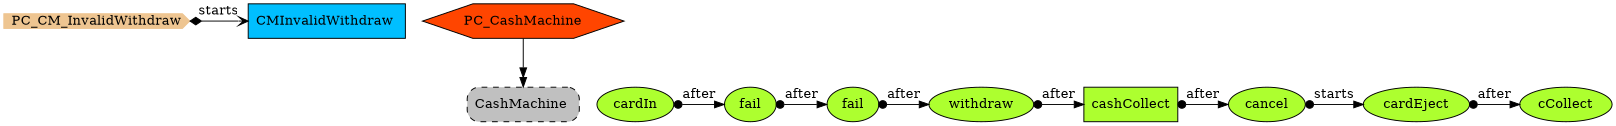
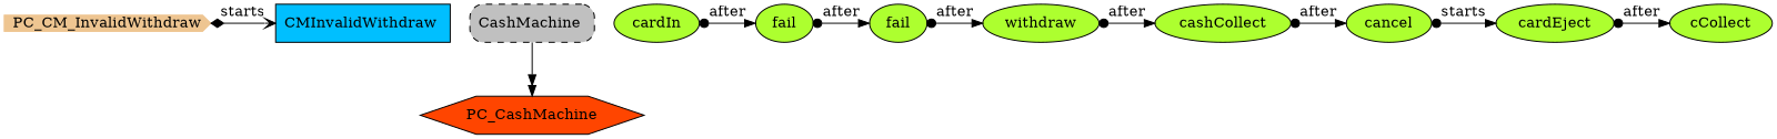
  digraph {
    node [shape=ellipse style=filled fillcolor=greenyellow]
    edge [arrowtail=dot dir=both]
    n1 [color=burlywood2 height=.2 label=PC_CM_InvalidWithdraw shape=cds width=.2 fillcolor=""]
    n2 [fillcolor=deepskyblue label="CMInvalidWithdraw " shape=box]
    n3 [fillcolor=gray label="CashMachine " shape=rectangle style="rounded,filled,dashed"]
    n4 [label=cCollect]
    n5 [label=cardEject]
    n6 [label=cancel]
-   n7 [label=cashCollect shape=box]
+   n7 [label=cashCollect]
    n8 [label=withdraw]
    n9 [label=fail]
    n10 [label=fail]
    n11 [label=cardIn]
    n12 [fillcolor=orangered label=PC_CashMachine shape=hexagon]
    subgraph sub_1 {
      rank=min
      n1
      n2
    }
    subgraph sub_2 {
      rank=same
      n3
      n4
      n5
      n6
      n7
      n8
      n9
      n10
      n11
    }
    subgraph sub_3 {
      rank=same
      n3
      n4
      n5
      n6
      n7
      n8
      n9
      n10
    }
    subgraph sub_4 {
      rank=same
      n3
      n4
      n5
      n6
      n7
      n8
      n9
    }
    subgraph sub_5 {
      rank=same
      n3
      n4
      n5
      n6
      n7
      n8
    }
    subgraph sub_6 {
      rank=same
      n3
      n4
      n5
      n6
      n7
    }
    subgraph sub_7 {
      rank=same
      n3
      n4
      n5
      n6
    }
    subgraph sub_8 {
      rank=same
      n3
      n4
      n5
    }
    subgraph sub_9 {
      rank=same
      n3
      n4
    }
    n1 -> n2 [arrowhead=open arrowtail=diamond label=starts]
-   n12 -> n3 [arrowhead=normalnormal label=" " arrowtail="" dir=""]
+   n3 -> n12 [arrowhead=normalnormal label=" " arrowtail="" dir=""]
    n5 -> n4 [label=after]
    n6 -> n5 [label=starts]
    n7 -> n6 [label=after]
    n8 -> n7 [label=after]
    n9 -> n8 [label=after]
    n10 -> n9 [label=after]
    n11 -> n10 [label=after]
  }
